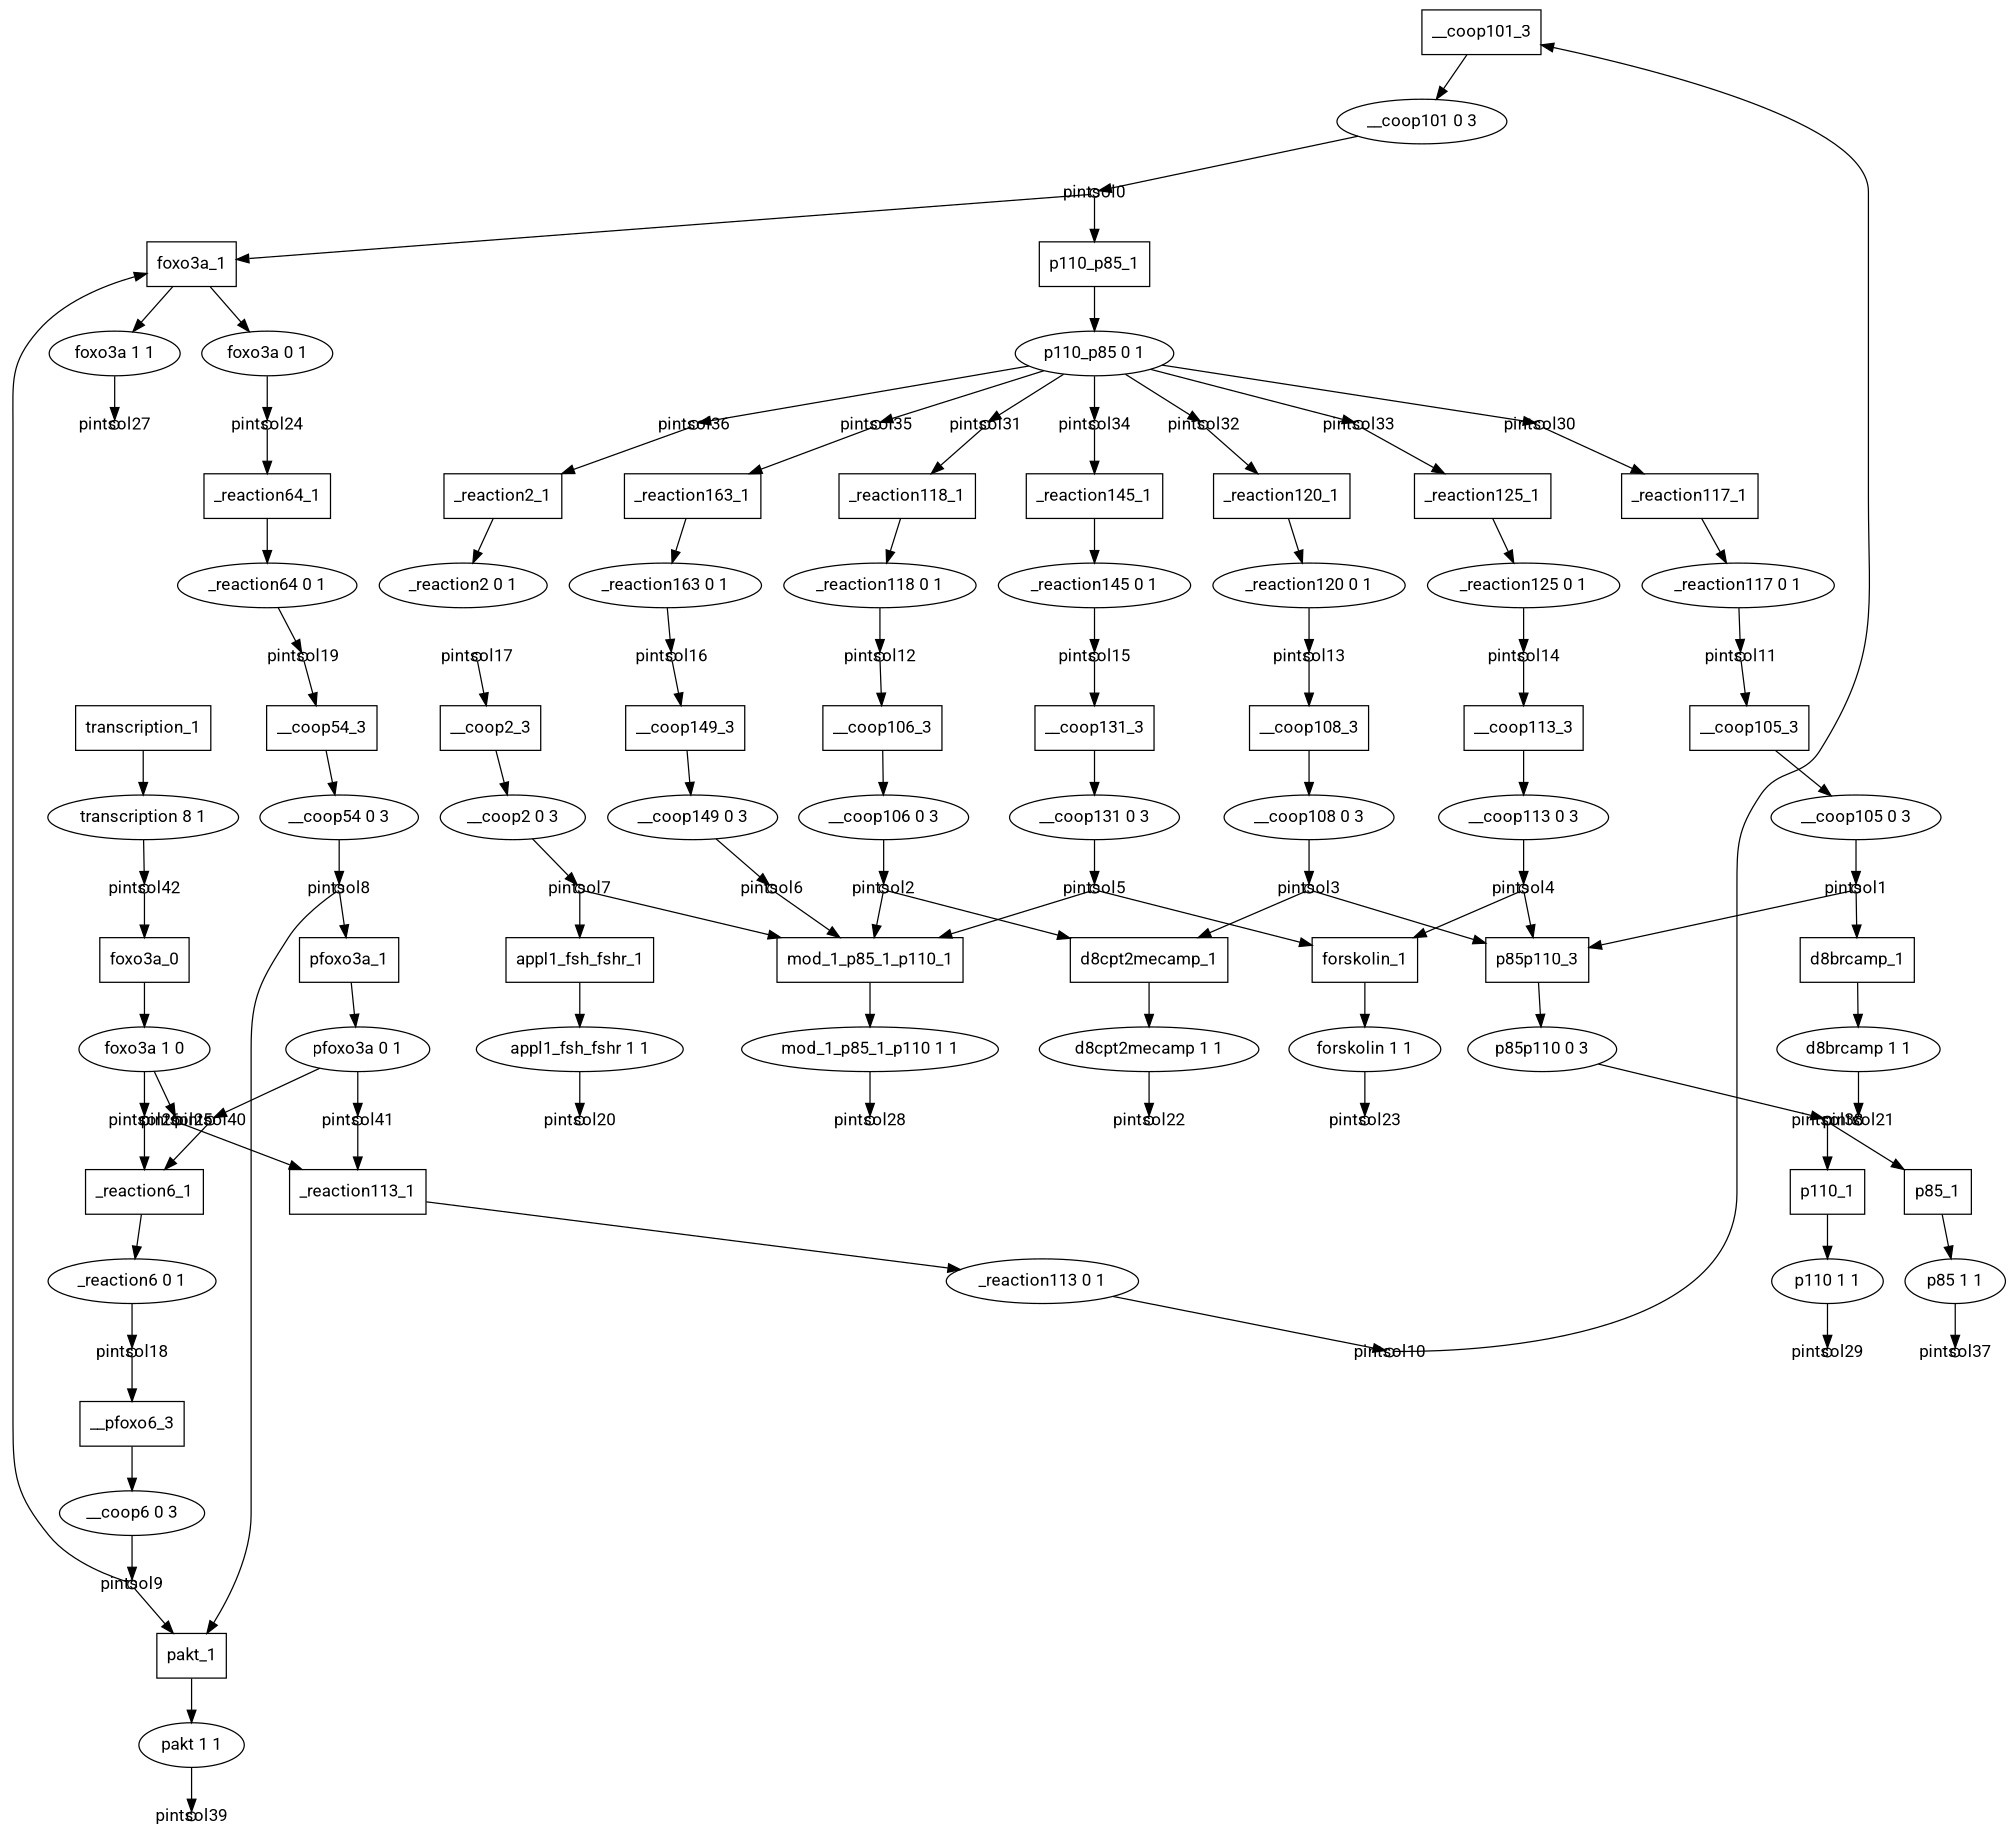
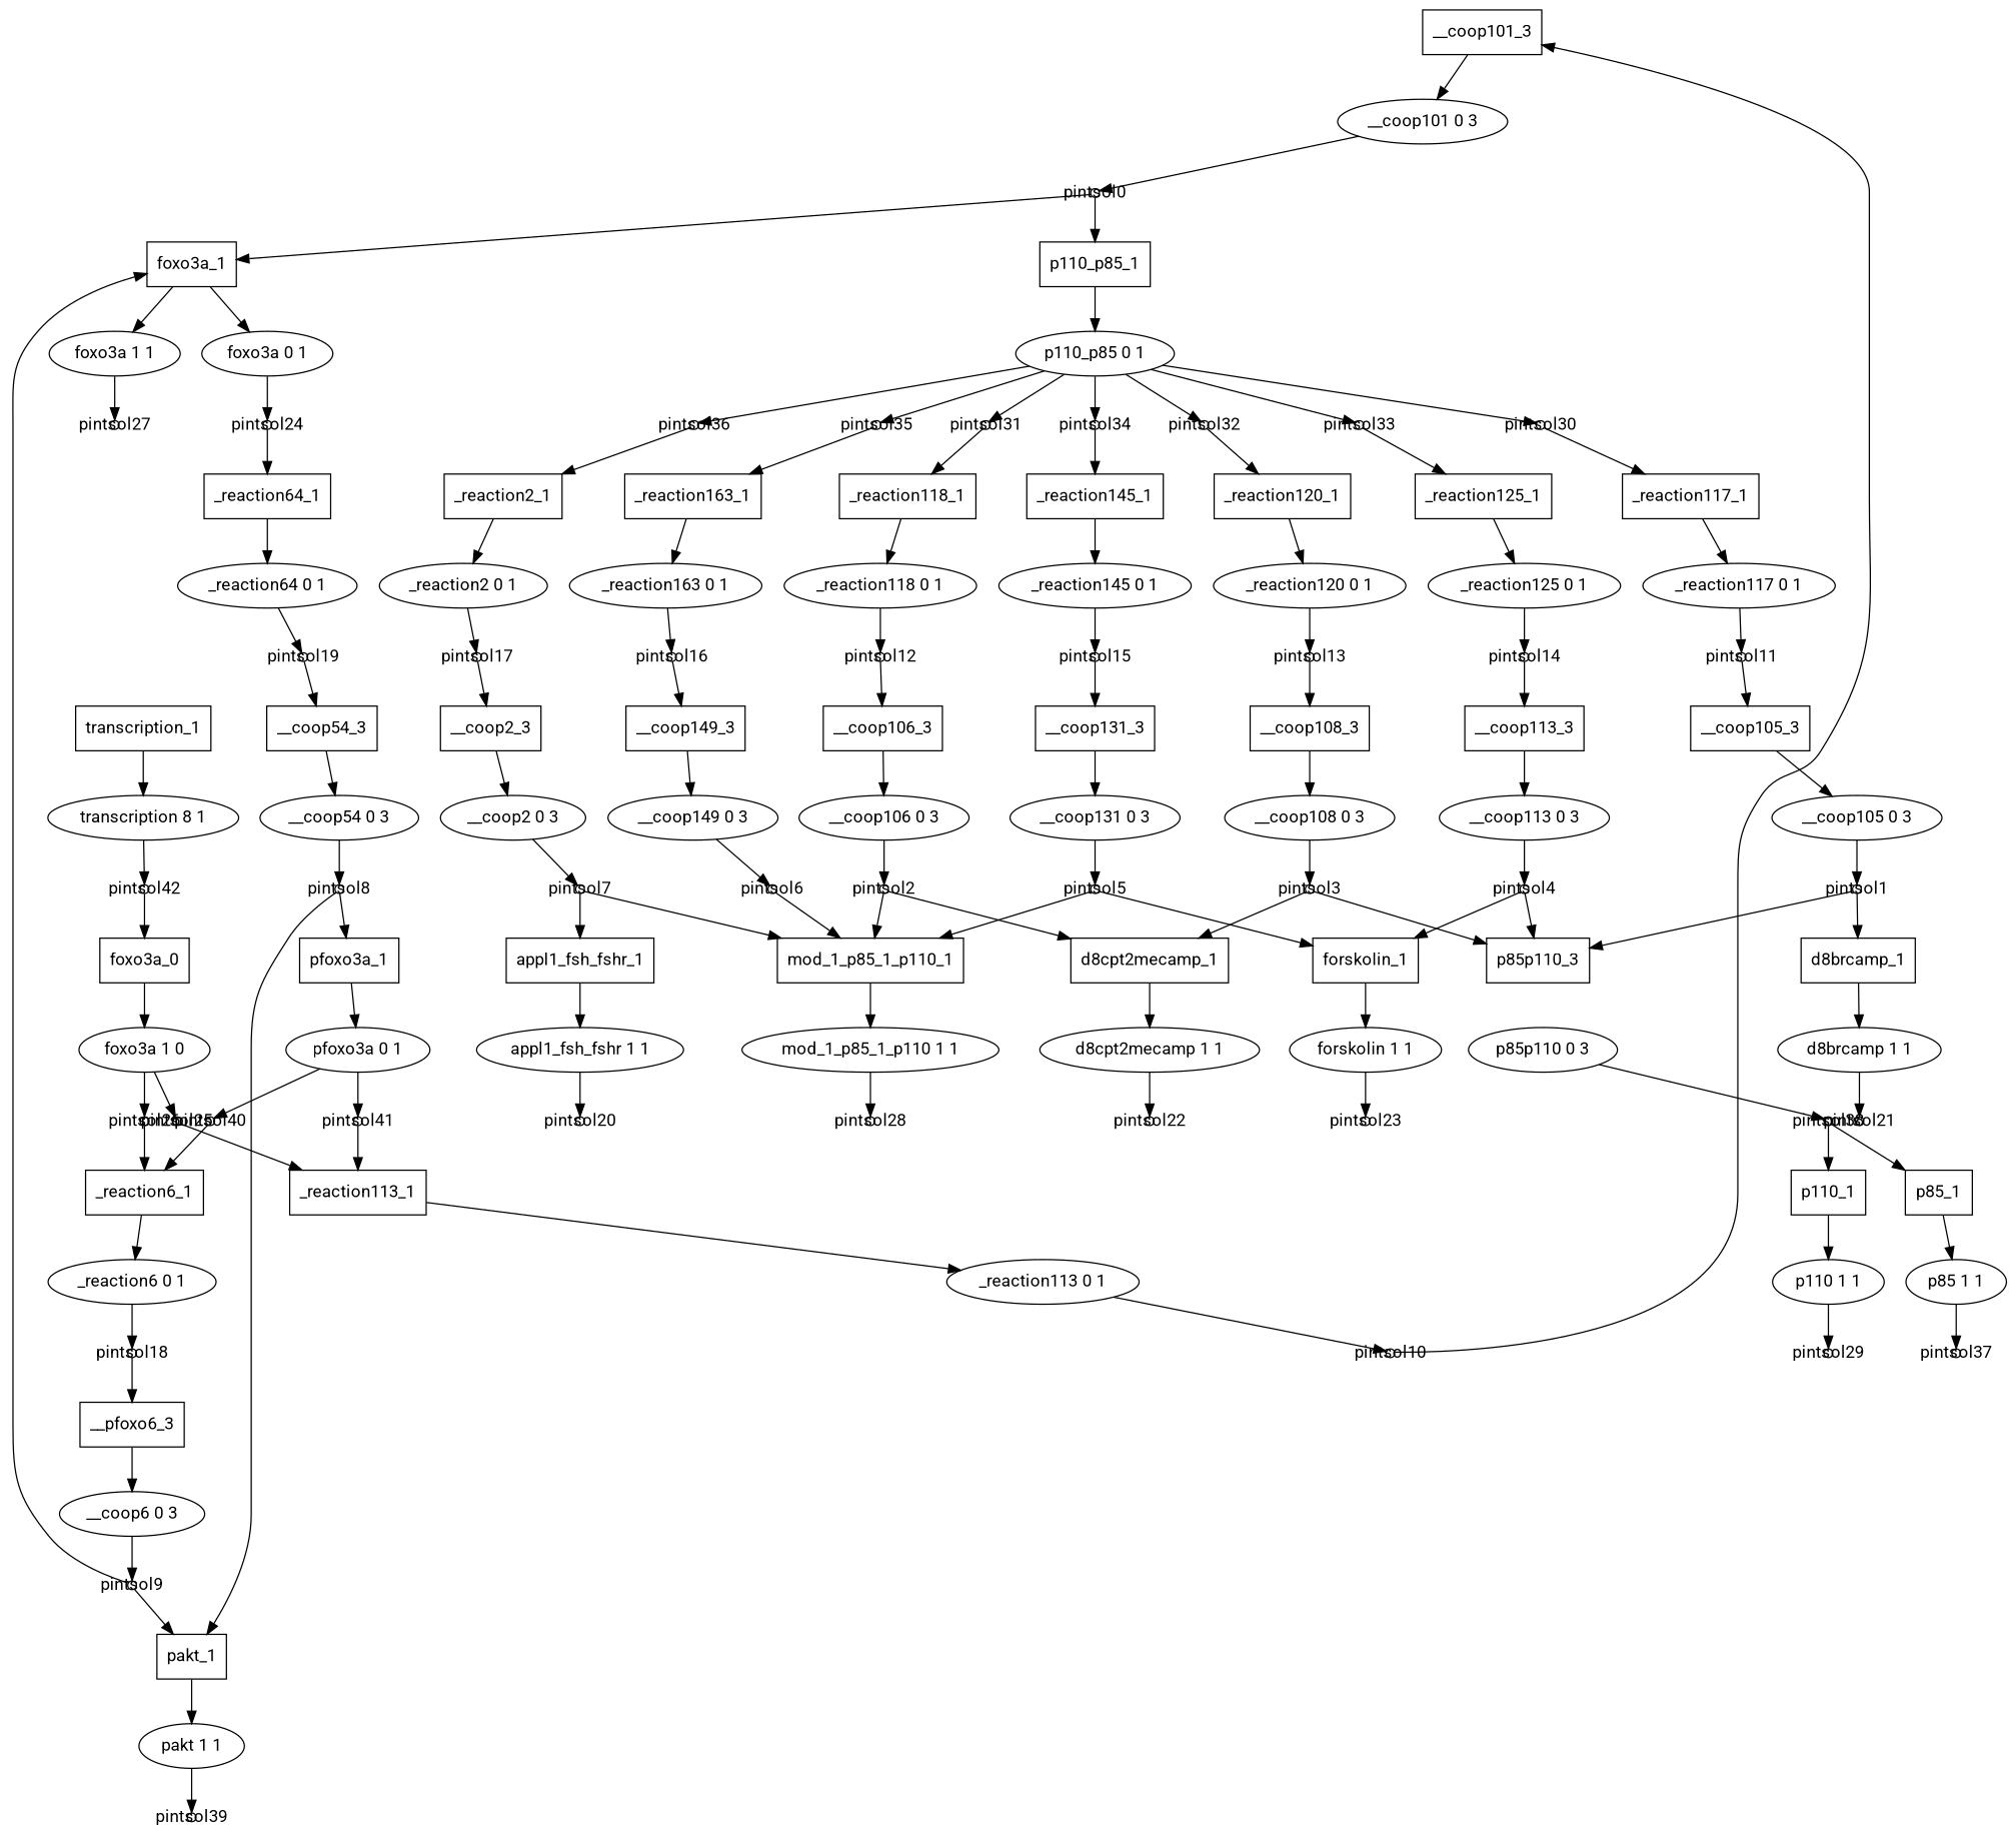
  digraph {
    fontname=Roboto
    node [fontname=Roboto shape=circle]
    edge [fontname=Roboto]
    __coop101_3 [shape=box]
    n2 [label="__coop101 0 3" shape=""]
    pintsol0 [fixedsize=true height=0.1 width=0.1]
    foxo3a_1 [shape=box]
    p110_p85_1 [shape=box]
    __coop105_3 [shape=box]
    n7 [label="__coop105 0 3" shape=""]
    pintsol1 [fixedsize=true height=0.1 width=0.1]
    d8brcamp_1 [shape=box]
    p85p110_3 [shape=box]
    __coop106_3 [shape=box]
    n12 [label="__coop106 0 3" shape=""]
    pintsol2 [fixedsize=true height=0.1 width=0.1]
    d8cpt2mecamp_1 [shape=box]
    mod_1_p85_1_p110_1 [shape=box]
    __coop108_3 [shape=box]
    n17 [label="__coop108 0 3" shape=""]
    pintsol3 [fixedsize=true height=0.1 width=0.1]
    __coop113_3 [shape=box]
    n20 [label="__coop113 0 3" shape=""]
    pintsol4 [fixedsize=true height=0.1 width=0.1]
    forskolin_1 [shape=box]
    __coop131_3 [shape=box]
    n24 [label="__coop131 0 3" shape=""]
    pintsol5 [fixedsize=true height=0.1 width=0.1]
    __coop149_3 [shape=box]
    n27 [label="__coop149 0 3" shape=""]
    pintsol6 [fixedsize=true height=0.1 width=0.1]
    __coop2_3 [shape=box]
    n30 [label="__coop2 0 3" shape=""]
    pintsol7 [fixedsize=true height=0.1 width=0.1]
    appl1_fsh_fshr_1 [shape=box]
    __coop54_3 [shape=box]
    n34 [label="__coop54 0 3" shape=""]
    pintsol8 [fixedsize=true height=0.1 width=0.1]
    pakt_1 [shape=box]
    pfoxo3a_1 [shape=box]
    n38 [label=__pfoxo6_3 shape=box]
    n39 [label="__coop6 0 3" shape=""]
    pintsol9 [fixedsize=true height=0.1 width=0.1]
    _reaction113_1 [shape=box]
    n42 [label="_reaction113 0 1" shape=""]
    pintsol10 [fixedsize=true height=0.1 width=0.1]
    _reaction117_1 [shape=box]
    n45 [label="_reaction117 0 1" shape=""]
    pintsol11 [fixedsize=true height=0.1 width=0.1]
    _reaction118_1 [shape=box]
    n48 [label="_reaction118 0 1" shape=""]
    pintsol12 [fixedsize=true height=0.1 width=0.1]
    _reaction120_1 [shape=box]
    n51 [label="_reaction120 0 1" shape=""]
    pintsol13 [fixedsize=true height=0.1 width=0.1]
    _reaction125_1 [shape=box]
    n54 [label="_reaction125 0 1" shape=""]
    pintsol14 [fixedsize=true height=0.1 width=0.1]
    _reaction145_1 [shape=box]
    n57 [label="_reaction145 0 1" shape=""]
    pintsol15 [fixedsize=true height=0.1 width=0.1]
    _reaction163_1 [shape=box]
    n60 [label="_reaction163 0 1" shape=""]
    pintsol16 [fixedsize=true height=0.1 width=0.1]
    _reaction2_1 [shape=box]
    n63 [label="_reaction2 0 1" shape=""]
    pintsol17 [fixedsize=true height=0.1 width=0.1]
    _reaction6_1 [shape=box]
    n66 [label="_reaction6 0 1" shape=""]
    pintsol18 [fixedsize=true height=0.1 width=0.1]
    _reaction64_1 [shape=box]
    n69 [label="_reaction64 0 1" shape=""]
    pintsol19 [fixedsize=true height=0.1 width=0.1]
    n71 [label="appl1_fsh_fshr 1 1" shape=""]
    pintsol20 [fixedsize=true height=0.1 width=0.1]
    n73 [label="d8brcamp 1 1" shape=""]
    pintsol21 [fixedsize=true height=0.1 width=0.1]
    n75 [label="d8cpt2mecamp 1 1" shape=""]
    pintsol22 [fixedsize=true height=0.1 width=0.1]
    n77 [label="forskolin 1 1" shape=""]
    pintsol23 [fixedsize=true height=0.1 width=0.1]
    foxo3a_0 [shape=box]
    n80 [label="foxo3a 1 0" shape=""]
    pintsol25 [fixedsize=true height=0.1 width=0.1]
    pintsol26 [fixedsize=true height=0.1 width=0.1]
    n83 [label="foxo3a 0 1" shape=""]
    n84 [label="foxo3a 1 1" shape=""]
    pintsol24 [fixedsize=true height=0.1 width=0.1]
    pintsol27 [fixedsize=true height=0.1 width=0.1]
    n87 [label="mod_1_p85_1_p110 1 1" shape=""]
    pintsol28 [fixedsize=true height=0.1 width=0.1]
    p110_1 [shape=box]
    n90 [label="p110 1 1" shape=""]
    pintsol29 [fixedsize=true height=0.1 width=0.1]
    n92 [label="p110_p85 0 1" shape=""]
    pintsol30 [fixedsize=true height=0.1 width=0.1]
    pintsol31 [fixedsize=true height=0.1 width=0.1]
    pintsol32 [fixedsize=true height=0.1 width=0.1]
    pintsol33 [fixedsize=true height=0.1 width=0.1]
    pintsol34 [fixedsize=true height=0.1 width=0.1]
    pintsol35 [fixedsize=true height=0.1 width=0.1]
    pintsol36 [fixedsize=true height=0.1 width=0.1]
    p85_1 [shape=box]
    n101 [label="p85 1 1" shape=""]
    pintsol37 [fixedsize=true height=0.1 width=0.1]
    n103 [label="p85p110 0 3" shape=""]
    pintsol38 [fixedsize=true height=0.1 width=0.1]
    n105 [label="pakt 1 1" shape=""]
    pintsol39 [fixedsize=true height=0.1 width=0.1]
    n107 [label="pfoxo3a 0 1" shape=""]
    pintsol40 [fixedsize=true height=0.1 width=0.1]
    pintsol41 [fixedsize=true height=0.1 width=0.1]
    transcription_1 [shape=box]
    n111 [label="transcription 8 1" shape=""]
    pintsol42 [fixedsize=true height=0.1 width=0.1]
    __coop101_3 -> n2
    n2 -> pintsol0
    pintsol0 -> foxo3a_1
    pintsol0 -> p110_p85_1
    foxo3a_1 -> n83
    foxo3a_1 -> n84
    p110_p85_1 -> n92
    __coop105_3 -> n7
    n7 -> pintsol1
    pintsol1 -> d8brcamp_1
    pintsol1 -> p85p110_3
    d8brcamp_1 -> n73
-   p85p110_3 -> n103
    __coop106_3 -> n12
    n12 -> pintsol2
    pintsol2 -> d8cpt2mecamp_1
    pintsol2 -> mod_1_p85_1_p110_1
    d8cpt2mecamp_1 -> n75
    mod_1_p85_1_p110_1 -> n87
    __coop108_3 -> n17
    n17 -> pintsol3
    pintsol3 -> p85p110_3
    pintsol3 -> d8cpt2mecamp_1
    __coop113_3 -> n20
    n20 -> pintsol4
    pintsol4 -> p85p110_3
    pintsol4 -> forskolin_1
    forskolin_1 -> n77
    __coop131_3 -> n24
    n24 -> pintsol5
    pintsol5 -> mod_1_p85_1_p110_1
    pintsol5 -> forskolin_1
    __coop149_3 -> n27
    n27 -> pintsol6
    pintsol6 -> mod_1_p85_1_p110_1
    __coop2_3 -> n30
    n30 -> pintsol7
    pintsol7 -> mod_1_p85_1_p110_1
    pintsol7 -> appl1_fsh_fshr_1
    appl1_fsh_fshr_1 -> n71
    __coop54_3 -> n34
    n34 -> pintsol8
    pintsol8 -> pakt_1
    pintsol8 -> pfoxo3a_1
    pakt_1 -> n105
    pfoxo3a_1 -> n107
    n38 -> n39
    n39 -> pintsol9
    pintsol9 -> foxo3a_1
    pintsol9 -> pakt_1
    _reaction113_1 -> n42
    n42 -> pintsol10
    pintsol10 -> __coop101_3
    _reaction117_1 -> n45
    n45 -> pintsol11
    pintsol11 -> __coop105_3
    _reaction118_1 -> n48
    n48 -> pintsol12
    pintsol12 -> __coop106_3
    _reaction120_1 -> n51
    n51 -> pintsol13
    pintsol13 -> __coop108_3
    _reaction125_1 -> n54
    n54 -> pintsol14
    pintsol14 -> __coop113_3
    _reaction145_1 -> n57
    n57 -> pintsol15
    pintsol15 -> __coop131_3
    _reaction163_1 -> n60
    n60 -> pintsol16
    pintsol16 -> __coop149_3
    _reaction2_1 -> n63
+   n63 -> pintsol17
    pintsol17 -> __coop2_3
    _reaction6_1 -> n66
    n66 -> pintsol18
    pintsol18 -> n38
    _reaction64_1 -> n69
    n69 -> pintsol19
    pintsol19 -> __coop54_3
    n71 -> pintsol20
    n73 -> pintsol21
    n75 -> pintsol22
    n77 -> pintsol23
    foxo3a_0 -> n80
    n80 -> pintsol25
    n80 -> pintsol26
    pintsol25 -> _reaction113_1
    pintsol26 -> _reaction6_1
    n83 -> pintsol24
    n84 -> pintsol27
    pintsol24 -> _reaction64_1
    n87 -> pintsol28
    p110_1 -> n90
    n90 -> pintsol29
    n92 -> pintsol30
    n92 -> pintsol31
    n92 -> pintsol32
    n92 -> pintsol33
    n92 -> pintsol34
    n92 -> pintsol35
    n92 -> pintsol36
    pintsol30 -> _reaction117_1
    pintsol31 -> _reaction118_1
    pintsol32 -> _reaction120_1
    pintsol33 -> _reaction125_1
    pintsol34 -> _reaction145_1
    pintsol35 -> _reaction163_1
    pintsol36 -> _reaction2_1
    p85_1 -> n101
    n101 -> pintsol37
    n103 -> pintsol38
    pintsol38 -> p110_1
    pintsol38 -> p85_1
    n105 -> pintsol39
    n107 -> pintsol40
    n107 -> pintsol41
    pintsol40 -> _reaction6_1
    pintsol41 -> _reaction113_1
    transcription_1 -> n111
    n111 -> pintsol42
    pintsol42 -> foxo3a_0
  }
